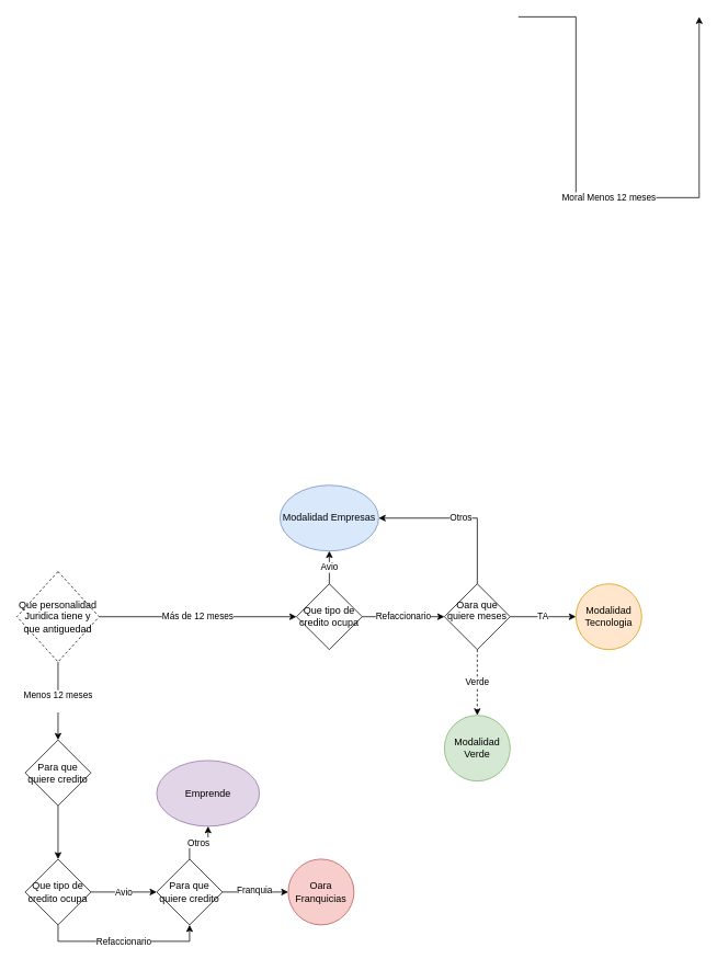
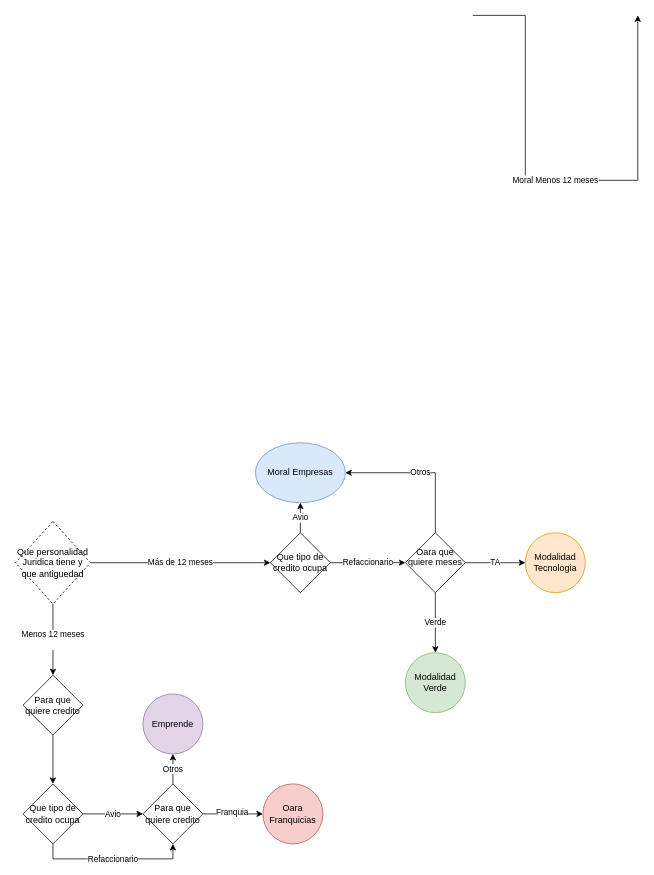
  <mxCell id="0" />
  <mxCell id="1" parent="0" />
  <mxCell id="2" value="Moral Menos 12 meses" style="edgeStyle=orthogonalEdgeStyle;rounded=0;orthogonalLoop=1;jettySize=auto;html=1;entryX=1;entryY=0.5;entryDx=0;entryDy=0;" parent="1" edge="1"><mxGeometry relative="1" as="geometry"><mxPoint x="850" y="20" as="targetPoint" /><Array as="points"><mxPoint x="700" y="20" /><mxPoint x="700" y="240" /></Array><mxPoint x="630" y="20" as="sourcePoint" /></mxGeometry></mxCell>
  <mxCell id="3" value="Más de 12 meses" style="edgeStyle=orthogonalEdgeStyle;rounded=0;orthogonalLoop=1;jettySize=auto;html=1;" edge="1" parent="1" source="5" target="8"><mxGeometry relative="1" as="geometry" /></mxCell>
  <mxCell id="4" value="&lt;div&gt;Menos 12 meses&lt;/div&gt;&lt;div&gt;&lt;br&gt;&lt;/div&gt;" style="edgeStyle=orthogonalEdgeStyle;rounded=0;orthogonalLoop=1;jettySize=auto;html=1;" edge="1" parent="1" source="5" target="10"><mxGeometry relative="1" as="geometry" /></mxCell>
  <mxCell id="5" value="Que personalidad Juridica tiene y que antiguedad" style="rhombus;whiteSpace=wrap;html=1;dashed=1;" vertex="1" parent="1"><mxGeometry x="20" y="695" width="100" height="110" as="geometry" /></mxCell>
  <mxCell id="6" value="Avio" style="edgeStyle=orthogonalEdgeStyle;rounded=0;orthogonalLoop=1;jettySize=auto;html=1;" edge="1" parent="1" source="8" target="24"><mxGeometry relative="1" as="geometry"><mxPoint x="400" y="630" as="targetPoint" /></mxGeometry></mxCell>
  <mxCell id="7" value="Refaccionario" style="edgeStyle=orthogonalEdgeStyle;rounded=0;orthogonalLoop=1;jettySize=auto;html=1;" edge="1" parent="1" source="8" target="14"><mxGeometry relative="1" as="geometry" /></mxCell>
  <mxCell id="8" value="Que tipo de credito ocupa" style="rhombus;whiteSpace=wrap;html=1;" vertex="1" parent="1"><mxGeometry x="360" y="710" width="80" height="80" as="geometry" /></mxCell>
  <mxCell id="9" value="" style="edgeStyle=orthogonalEdgeStyle;rounded=0;orthogonalLoop=1;jettySize=auto;html=1;" edge="1" parent="1" source="10" target="17"><mxGeometry relative="1" as="geometry" /></mxCell>
  <mxCell id="10" value="Para que quiere credito" style="rhombus;whiteSpace=wrap;html=1;" vertex="1" parent="1"><mxGeometry x="30" y="900" width="80" height="80" as="geometry" /></mxCell>
  <mxCell id="11" value="&lt;div&gt;TA&lt;/div&gt;" style="edgeStyle=orthogonalEdgeStyle;rounded=0;orthogonalLoop=1;jettySize=auto;html=1;" edge="1" parent="1" source="14" target="25"><mxGeometry relative="1" as="geometry" /></mxCell>
- <mxCell id="12" value="Verde" style="edgeStyle=orthogonalEdgeStyle;rounded=0;orthogonalLoop=1;jettySize=auto;html=1;dashed=1;" edge="1" parent="1" source="14" target="26"><mxGeometry relative="1" as="geometry" /></mxCell>
+ <mxCell id="12" value="Verde" style="edgeStyle=orthogonalEdgeStyle;rounded=0;orthogonalLoop=1;jettySize=auto;html=1;" edge="1" parent="1" source="14" target="26"><mxGeometry relative="1" as="geometry" /></mxCell>
  <mxCell id="13" value="Otros" style="edgeStyle=orthogonalEdgeStyle;rounded=0;orthogonalLoop=1;jettySize=auto;html=1;entryX=1;entryY=0.5;entryDx=0;entryDy=0;" edge="1" parent="1" source="14" target="24"><mxGeometry relative="1" as="geometry"><mxPoint x="580" y="630" as="targetPoint" /><Array as="points"><mxPoint x="580" y="630" /></Array></mxGeometry></mxCell>
  <mxCell id="14" value="&lt;div&gt;Oara que quiere meses&lt;/div&gt;&lt;div&gt;&lt;br&gt;&lt;/div&gt;" style="rhombus;whiteSpace=wrap;html=1;" vertex="1" parent="1"><mxGeometry x="540" y="710" width="80" height="80" as="geometry" /></mxCell>
  <mxCell id="15" value="Avio" style="edgeStyle=orthogonalEdgeStyle;rounded=0;orthogonalLoop=1;jettySize=auto;html=1;" edge="1" parent="1" source="17" target="21"><mxGeometry relative="1" as="geometry" /></mxCell>
  <mxCell id="16" value="Refaccionario" style="edgeStyle=orthogonalEdgeStyle;rounded=0;orthogonalLoop=1;jettySize=auto;html=1;entryX=0.5;entryY=1;entryDx=0;entryDy=0;" edge="1" parent="1" source="17" target="21"><mxGeometry relative="1" as="geometry"><Array as="points"><mxPoint x="70" y="1145" /><mxPoint x="230" y="1145" /></Array></mxGeometry></mxCell>
  <mxCell id="17" value="Que tipo de credito ocupa" style="rhombus;whiteSpace=wrap;html=1;" vertex="1" parent="1"><mxGeometry x="30" y="1045" width="80" height="80" as="geometry" /></mxCell>
  <mxCell id="18" value="" style="edgeStyle=orthogonalEdgeStyle;rounded=0;orthogonalLoop=1;jettySize=auto;html=1;" edge="1" parent="1" source="21" target="22"><mxGeometry relative="1" as="geometry" /></mxCell>
  <mxCell id="19" value="Franquia" style="edgeLabel;html=1;align=center;verticalAlign=middle;resizable=0;points=[];" vertex="1" connectable="0" parent="18"><mxGeometry x="-0.05" y="3" relative="1" as="geometry"><mxPoint as="offset" /></mxGeometry></mxCell>
  <mxCell id="20" value="Otros" style="edgeStyle=orthogonalEdgeStyle;rounded=0;orthogonalLoop=1;jettySize=auto;html=1;" edge="1" parent="1" source="21" target="23"><mxGeometry relative="1" as="geometry" /></mxCell>
  <mxCell id="21" value="Para que quiere credito" style="rhombus;whiteSpace=wrap;html=1;" vertex="1" parent="1"><mxGeometry x="190" y="1045" width="80" height="80" as="geometry" /></mxCell>
  <mxCell id="22" value="Oara Franquicias" style="ellipse;whiteSpace=wrap;html=1;fillColor=#f8cecc;strokeColor=#b85450;" vertex="1" parent="1"><mxGeometry x="350" y="1045" width="80" height="80" as="geometry" /></mxCell>
- <mxCell id="23" value="Emprende" style="ellipse;whiteSpace=wrap;html=1;fillColor=#e1d5e7;strokeColor=#9673a6;" vertex="1" parent="1"><mxGeometry x="190" y="925" width="125" height="80" as="geometry" /></mxCell>
- <mxCell id="24" value="Modalidad Empresas" style="ellipse;whiteSpace=wrap;html=1;fillColor=#dae8fc;strokeColor=#6c8ebf;" vertex="1" parent="1"><mxGeometry x="340" y="590" width="120" height="80" as="geometry" /></mxCell>
+ <mxCell id="23" value="Emprende" style="ellipse;whiteSpace=wrap;html=1;fillColor=#e1d5e7;strokeColor=#9673a6;" vertex="1" parent="1"><mxGeometry x="190" y="925" width="80" height="80" as="geometry" /></mxCell>
+ <mxCell id="24" value="Moral Empresas" style="ellipse;whiteSpace=wrap;html=1;fillColor=#dae8fc;strokeColor=#6c8ebf;" vertex="1" parent="1"><mxGeometry x="340" y="590" width="120" height="80" as="geometry" /></mxCell>
  <mxCell id="25" value="Modalidad Tecnologia" style="ellipse;whiteSpace=wrap;html=1;fillColor=#ffe6cc;strokeColor=#d79b00;" vertex="1" parent="1"><mxGeometry x="700" y="710" width="80" height="80" as="geometry" /></mxCell>
  <mxCell id="26" value="Modalidad Verde" style="ellipse;whiteSpace=wrap;html=1;fillColor=#d5e8d4;strokeColor=#82b366;" vertex="1" parent="1"><mxGeometry x="540" y="870" width="80" height="80" as="geometry" /></mxCell>
